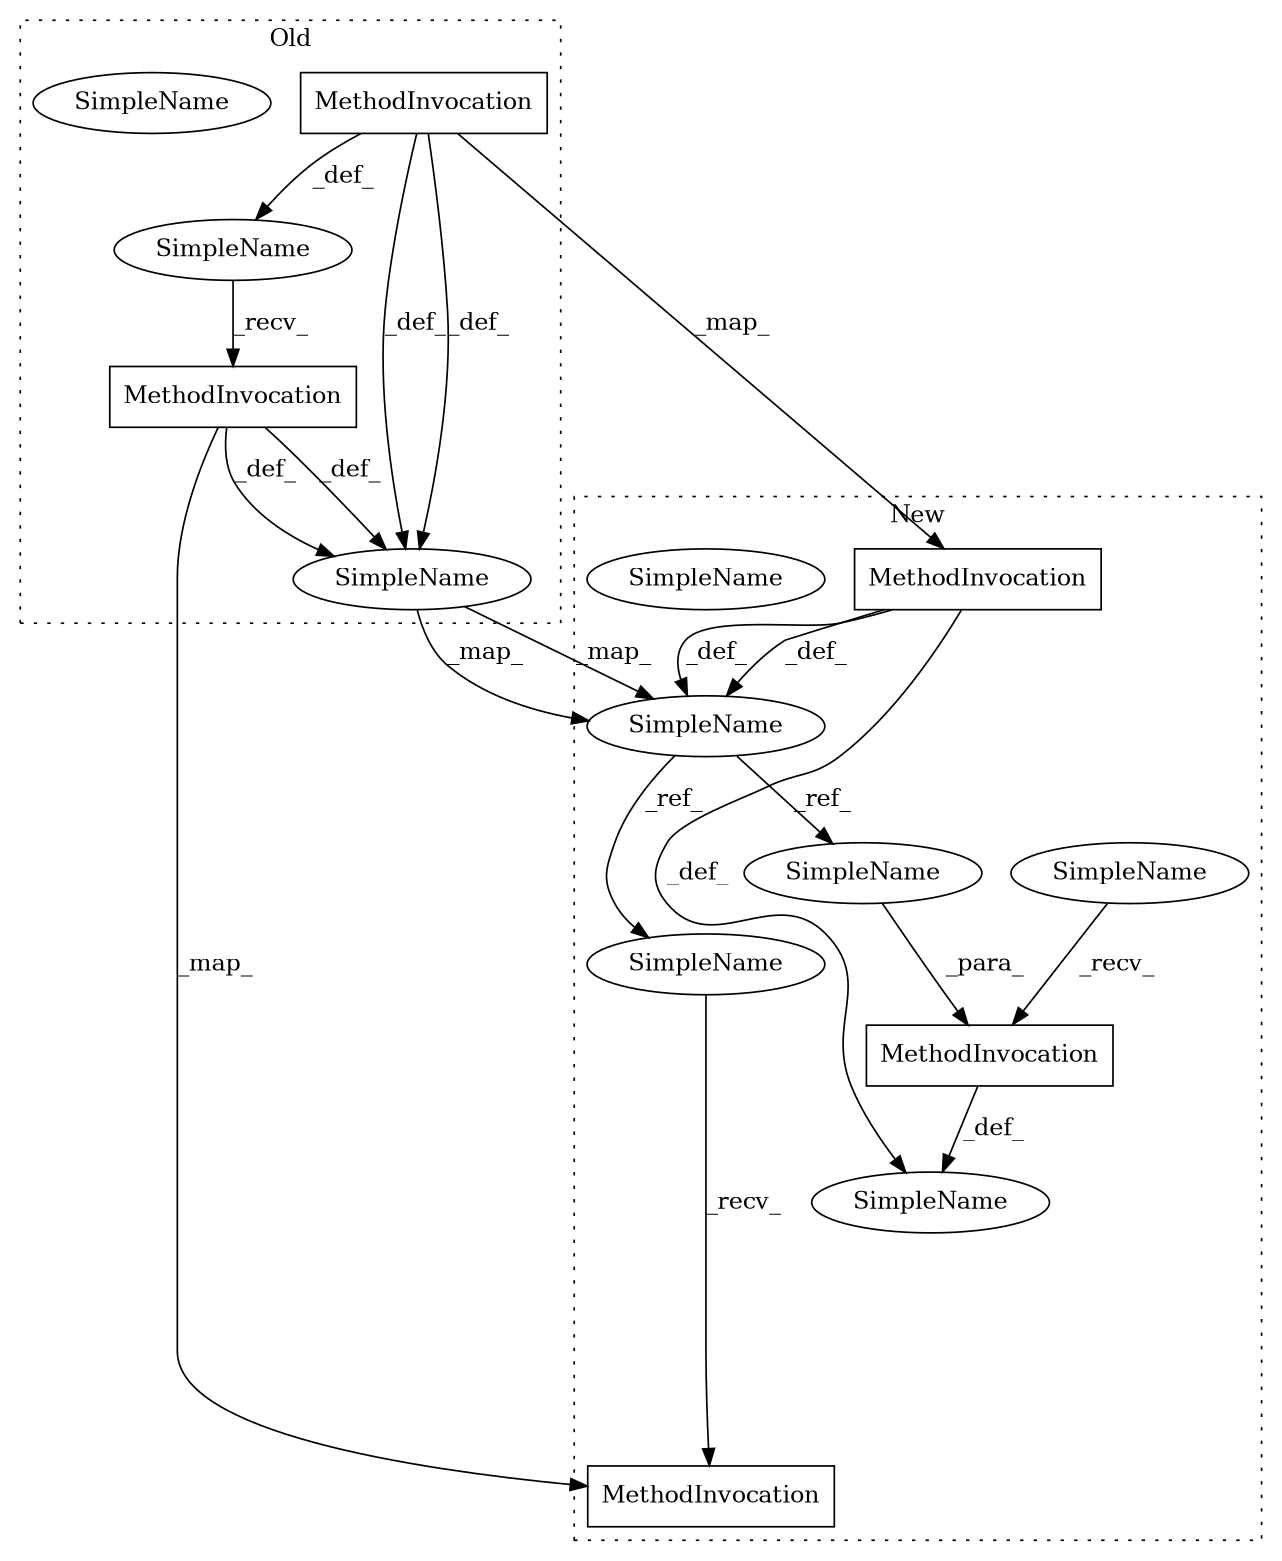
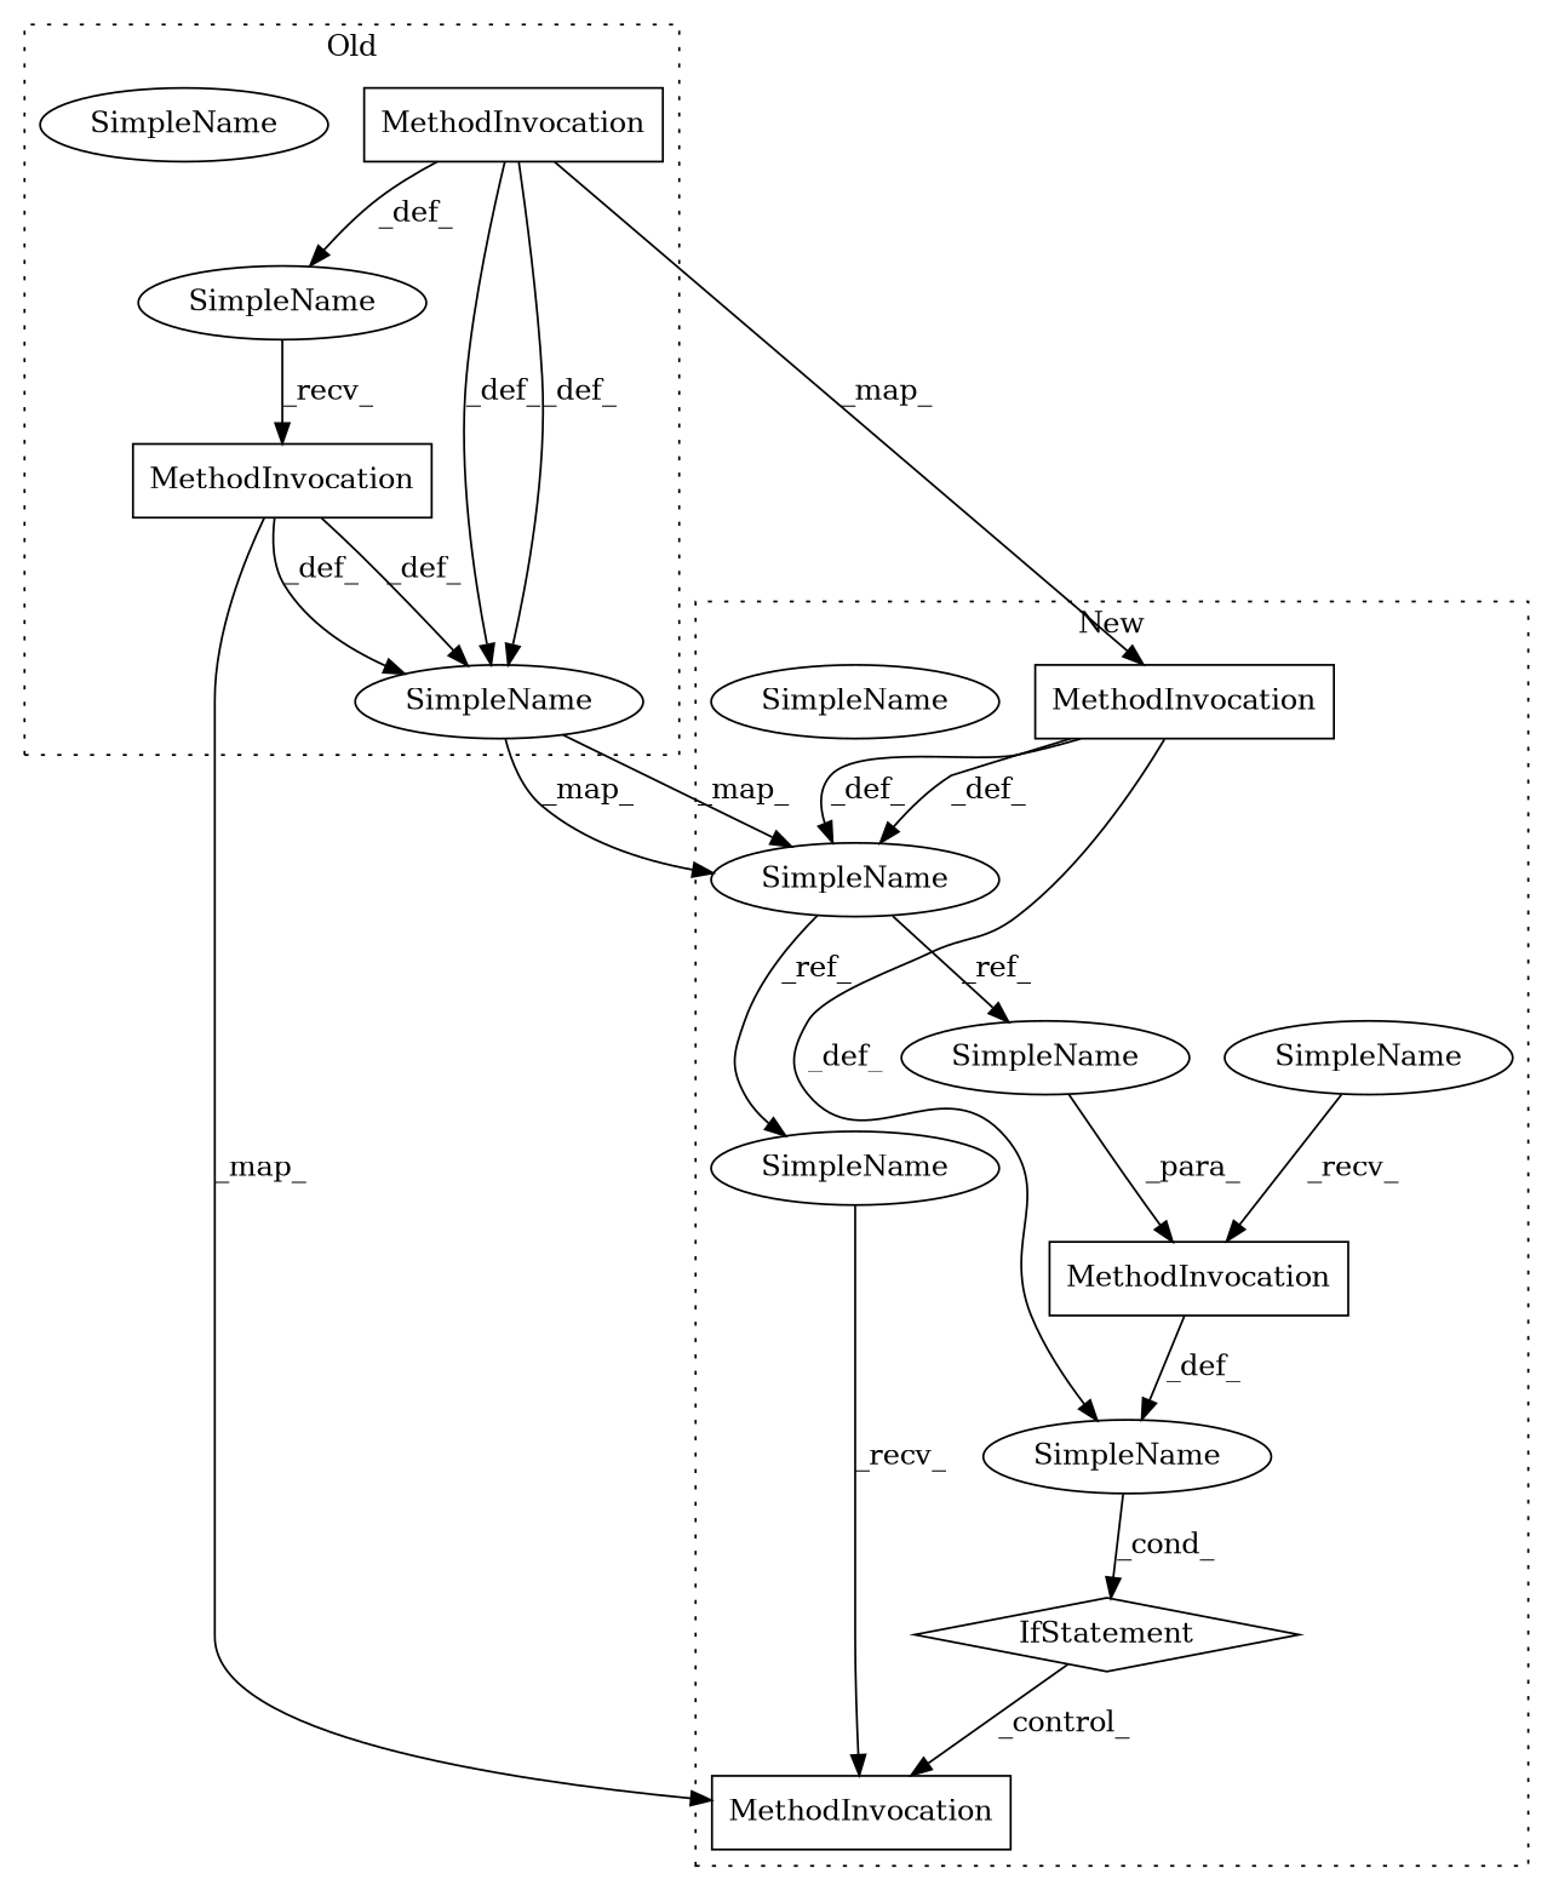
  digraph {
    node [a=42 l=6 shape=ellipse]
    n1 [a=32 l="13,1" label=MethodInvocation s="2949,2968" shape=box]
    n2 [a=32 l="3,1" label=MethodInvocation s="2970,2984" shape=box]
    n3 [label=SimpleName s=2937]
    n4 [label=SimpleName s=2937]
    n5 [label=SimpleName l=""]
+   n6 [a=25 l="4,2" label=IfStatement s="3075,3102" shape=diamond]
    n7 [a=32 l="3,1" label=MethodInvocation s="3128,3142" shape=box]
    n8 [a=32 l="10,1" label=MethodInvocation s="3085,3101" shape=box]
    n9 [a=32 l="13,1" label=MethodInvocation s="3047,3066" shape=box]
    n10 [label=SimpleName s=3035]
    n11 [label=SimpleName l=""]
    n12 [l=5 label=SimpleName s=3079]
    n13 [label=SimpleName s=3121]
    n14 [label=SimpleName s=3095]
    n15 [label=SimpleName s=3035]
    subgraph cluster_1 {
      label=Old
      style=dotted
      n1
      n2
      n3
      n4
      n5
    }
    subgraph cluster_2 {
      label=New
      style=dotted
+     n6
      n7
      n8
      n9
      n10
      n11
      n12
      n13
      n14
      n15
    }
    n1 -> n4 [label=_def_]
    n1 -> n4 [label=_def_]
    n1 -> n5 [label=_def_]
    n1 -> n9 [label=_map_]
    n2 -> n4 [label=_def_]
    n2 -> n4 [label=_def_]
    n2 -> n7 [label=_map_]
    n4 -> n15 [label=_map_]
    n4 -> n15 [label=_map_]
    n5 -> n2 [label=_recv_]
+   n6 -> n7 [label=_control_]
    n8 -> n11 [label=_def_]
    n9 -> n11 [label=_def_]
    n9 -> n15 [label=_def_]
    n9 -> n15 [label=_def_]
+   n11 -> n6 [label=_cond_]
    n12 -> n8 [label=_recv_]
    n13 -> n7 [label=_recv_]
    n14 -> n8 [label=_para_]
    n15 -> n13 [label=_ref_]
    n15 -> n14 [label=_ref_]
  }
